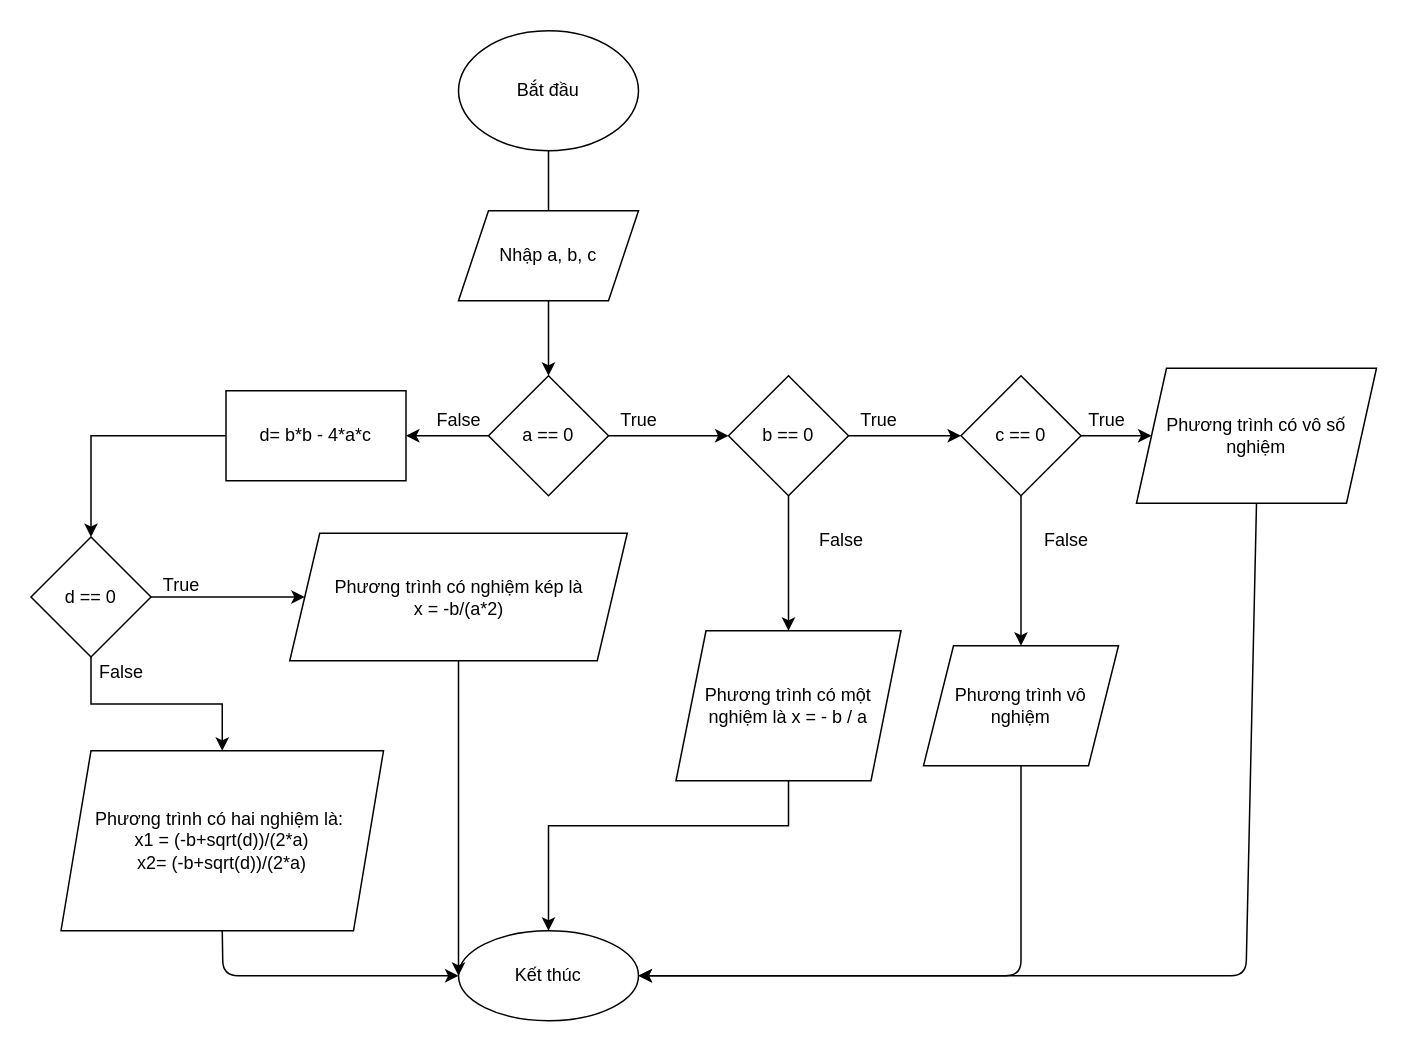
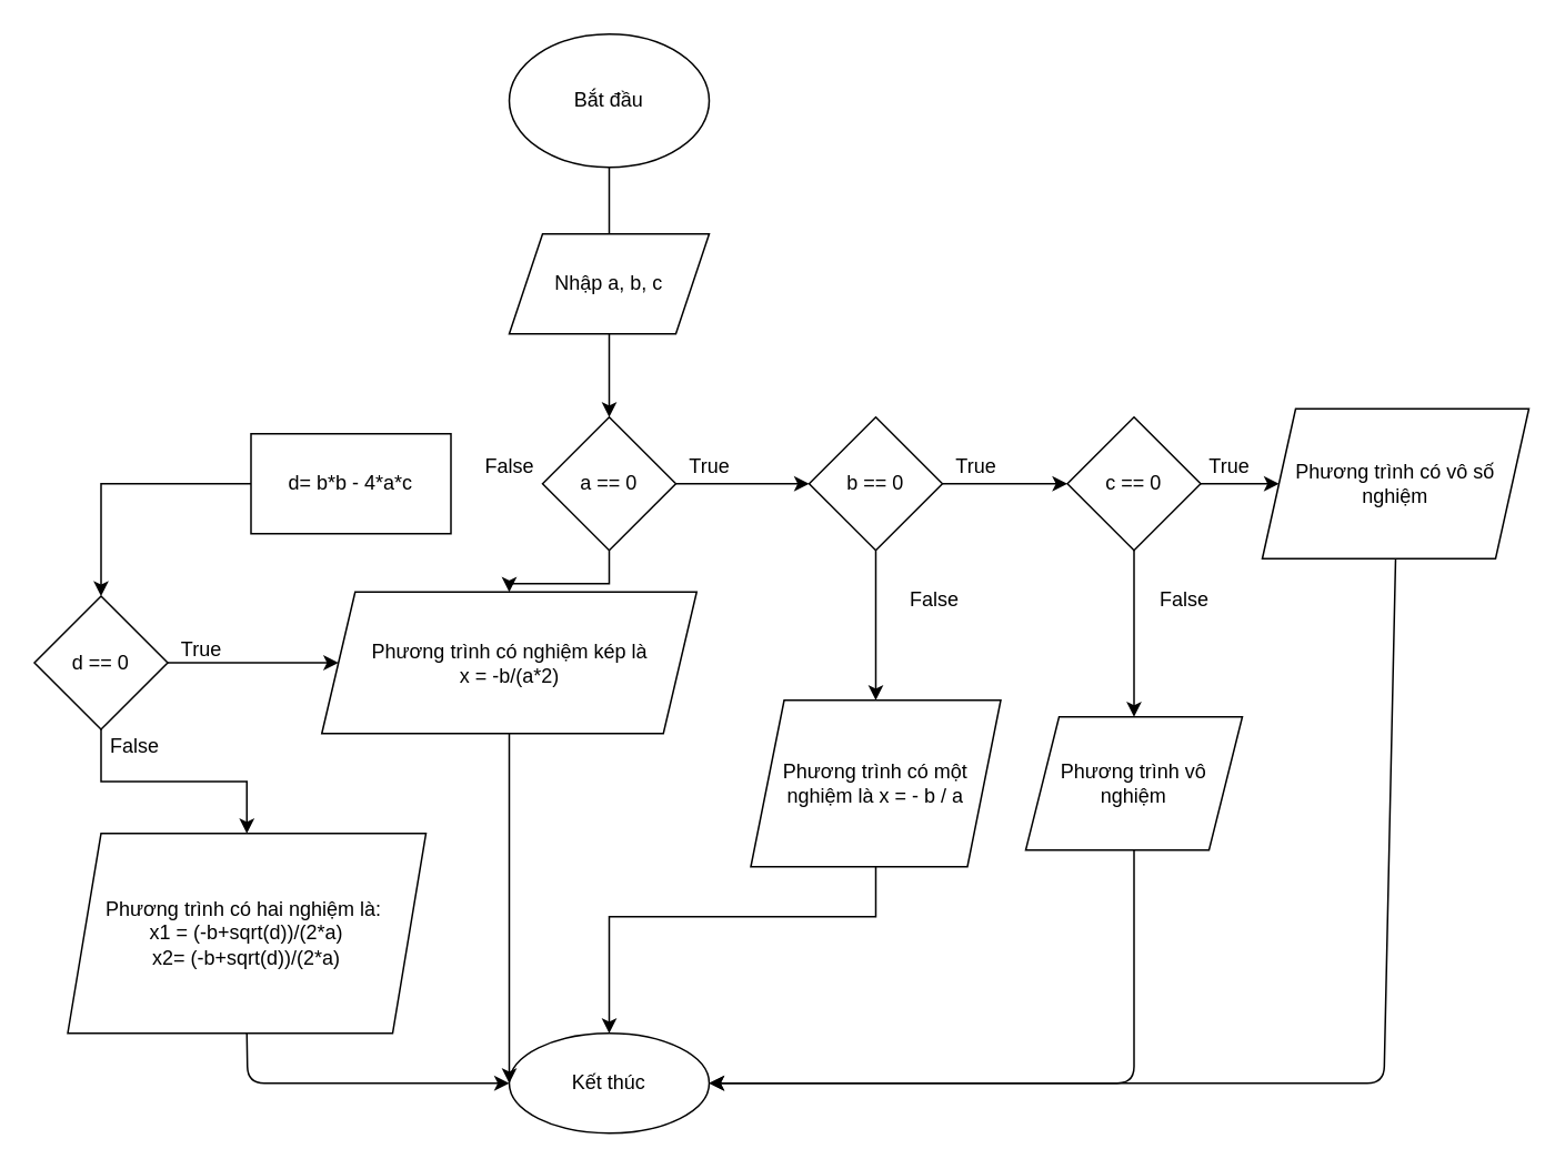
  <mxCell id="0" />
  <mxCell id="1" parent="0" />
  <mxCell id="2" value="" style="edgeStyle=orthogonalEdgeStyle;rounded=0;orthogonalLoop=1;jettySize=auto;html=1;endArrow=none;" edge="1" parent="1" source="3" target="5"><mxGeometry relative="1" as="geometry" /></mxCell>
  <mxCell id="3" value="Bắt đầu" style="ellipse;whiteSpace=wrap;html=1;" vertex="1" parent="1"><mxGeometry x="305" y="20" width="120" height="80" as="geometry" /></mxCell>
  <mxCell id="4" value="" style="edgeStyle=orthogonalEdgeStyle;rounded=0;orthogonalLoop=1;jettySize=auto;html=1;" edge="1" parent="1" source="5" target="9"><mxGeometry relative="1" as="geometry" /></mxCell>
  <mxCell id="5" value="Nhập a, b, c" style="shape=parallelogram;perimeter=parallelogramPerimeter;whiteSpace=wrap;html=1;fixedSize=1;" vertex="1" parent="1"><mxGeometry x="305" y="140" width="120" height="60" as="geometry" /></mxCell>
  <mxCell id="6" value="" style="edgeStyle=orthogonalEdgeStyle;rounded=0;orthogonalLoop=1;jettySize=auto;html=1;" edge="1" parent="1" source="9" target="12"><mxGeometry relative="1" as="geometry" /></mxCell>
  <mxCell id="7" value="" style="edgeStyle=orthogonalEdgeStyle;rounded=0;orthogonalLoop=1;jettySize=auto;html=1;exitX=0.5;exitY=1;exitDx=0;exitDy=0;" edge="1" parent="1" source="12" target="20"><mxGeometry relative="1" as="geometry" /></mxCell>
- <mxCell id="8" value="" style="edgeStyle=orthogonalEdgeStyle;rounded=0;orthogonalLoop=1;jettySize=auto;html=1;" edge="1" parent="1" source="9" target="28"><mxGeometry relative="1" as="geometry" /></mxCell>
+ <mxCell id="8" value="" style="edgeStyle=orthogonalEdgeStyle;rounded=0;orthogonalLoop=1;jettySize=auto;html=1;" edge="1" parent="1" source="9" target="32"><mxGeometry relative="1" as="geometry" /></mxCell>
  <mxCell id="9" value="a == 0" style="rhombus;whiteSpace=wrap;html=1;" vertex="1" parent="1"><mxGeometry x="325" y="250" width="80" height="80" as="geometry" /></mxCell>
  <mxCell id="10" value="" style="edgeStyle=orthogonalEdgeStyle;rounded=0;orthogonalLoop=1;jettySize=auto;html=1;entryX=0;entryY=0.5;entryDx=0;entryDy=0;" edge="1" parent="1" source="12" target="24"><mxGeometry relative="1" as="geometry"><mxPoint x="640" y="290" as="targetPoint" /></mxGeometry></mxCell>
  <mxCell id="11" value="" style="edgeStyle=orthogonalEdgeStyle;rounded=0;orthogonalLoop=1;jettySize=auto;html=1;exitX=0.5;exitY=1;exitDx=0;exitDy=0;" edge="1" parent="1" source="24" target="15"><mxGeometry relative="1" as="geometry"><mxPoint x="490" y="410" as="sourcePoint" /></mxGeometry></mxCell>
  <mxCell id="12" value="b == 0" style="rhombus;whiteSpace=wrap;html=1;" vertex="1" parent="1"><mxGeometry x="485" y="250" width="80" height="80" as="geometry" /></mxCell>
  <mxCell id="13" value="Phương trình có vô số nghiệm" style="shape=parallelogram;perimeter=parallelogramPerimeter;whiteSpace=wrap;html=1;fixedSize=1;" vertex="1" parent="1"><mxGeometry x="757" y="245" width="160" height="90" as="geometry" /></mxCell>
  <mxCell id="14" value="True" style="text;html=1;align=center;verticalAlign=middle;resizable=0;points=[];autosize=1;strokeColor=none;fillColor=none;" vertex="1" parent="1"><mxGeometry x="565" y="270" width="40" height="20" as="geometry" /></mxCell>
  <mxCell id="15" value="Phương trình vô nghiệm" style="shape=parallelogram;perimeter=parallelogramPerimeter;whiteSpace=wrap;html=1;fixedSize=1;" vertex="1" parent="1"><mxGeometry x="615" y="430" width="130" height="80" as="geometry" /></mxCell>
  <mxCell id="16" value="False" style="text;html=1;align=center;verticalAlign=middle;resizable=0;points=[];autosize=1;strokeColor=none;fillColor=none;" vertex="1" parent="1"><mxGeometry x="540" y="350" width="40" height="20" as="geometry" /></mxCell>
  <mxCell id="17" value="True" style="text;html=1;align=center;verticalAlign=middle;resizable=0;points=[];autosize=1;strokeColor=none;fillColor=none;" vertex="1" parent="1"><mxGeometry x="405" y="270" width="40" height="20" as="geometry" /></mxCell>
  <mxCell id="18" value="False" style="text;html=1;align=center;verticalAlign=middle;resizable=0;points=[];autosize=1;strokeColor=none;fillColor=none;" vertex="1" parent="1"><mxGeometry x="690" y="350" width="40" height="20" as="geometry" /></mxCell>
  <mxCell id="19" value="" style="edgeStyle=orthogonalEdgeStyle;rounded=0;orthogonalLoop=1;jettySize=auto;html=1;" edge="1" parent="1" source="20" target="21"><mxGeometry relative="1" as="geometry"><Array as="points"><mxPoint x="525" y="550" /><mxPoint x="365" y="550" /></Array></mxGeometry></mxCell>
  <mxCell id="20" value="&lt;span&gt;Phương trình có một nghiệm là x = - b / a&lt;/span&gt;" style="shape=parallelogram;perimeter=parallelogramPerimeter;whiteSpace=wrap;html=1;fixedSize=1;" vertex="1" parent="1"><mxGeometry x="450" y="420" width="150" height="100" as="geometry" /></mxCell>
  <mxCell id="21" value="Kết thúc" style="ellipse;whiteSpace=wrap;html=1;" vertex="1" parent="1"><mxGeometry x="305" y="620" width="120" height="60" as="geometry" /></mxCell>
  <mxCell id="22" value="" style="endArrow=classic;html=1;exitX=0.5;exitY=1;exitDx=0;exitDy=0;entryX=1;entryY=0.5;entryDx=0;entryDy=0;" edge="1" parent="1" source="15" target="21"><mxGeometry width="50" height="50" relative="1" as="geometry"><mxPoint x="530" y="650" as="sourcePoint" /><mxPoint x="470" y="560" as="targetPoint" /><Array as="points"><mxPoint x="680" y="650" /></Array></mxGeometry></mxCell>
  <mxCell id="23" value="" style="endArrow=classic;html=1;exitX=0.5;exitY=1;exitDx=0;exitDy=0;entryX=1;entryY=0.5;entryDx=0;entryDy=0;" edge="1" parent="1" source="13" target="21"><mxGeometry width="50" height="50" relative="1" as="geometry"><mxPoint x="720" y="680" as="sourcePoint" /><mxPoint x="420" y="680" as="targetPoint" /><Array as="points"><mxPoint x="830" y="650" /></Array></mxGeometry></mxCell>
  <mxCell id="24" value="c == 0" style="rhombus;whiteSpace=wrap;html=1;" vertex="1" parent="1"><mxGeometry x="640" y="250" width="80" height="80" as="geometry" /></mxCell>
  <mxCell id="25" value="" style="endArrow=classic;html=1;exitX=1;exitY=0.5;exitDx=0;exitDy=0;entryX=0;entryY=0.5;entryDx=0;entryDy=0;" edge="1" parent="1" source="24" target="13"><mxGeometry width="50" height="50" relative="1" as="geometry"><mxPoint x="480" y="420" as="sourcePoint" /><mxPoint x="530" y="370" as="targetPoint" /></mxGeometry></mxCell>
  <mxCell id="26" value="True" style="text;html=1;align=center;verticalAlign=middle;resizable=0;points=[];autosize=1;strokeColor=none;fillColor=none;" vertex="1" parent="1"><mxGeometry x="717" y="270" width="40" height="20" as="geometry" /></mxCell>
  <mxCell id="27" value="" style="edgeStyle=orthogonalEdgeStyle;rounded=0;orthogonalLoop=1;jettySize=auto;html=1;" edge="1" parent="1" source="28" target="31"><mxGeometry relative="1" as="geometry" /></mxCell>
  <mxCell id="28" value="d= b*b - 4*a*c" style="whiteSpace=wrap;html=1;" vertex="1" parent="1"><mxGeometry x="150" y="260" width="120" height="60" as="geometry" /></mxCell>
  <mxCell id="29" value="" style="edgeStyle=orthogonalEdgeStyle;rounded=0;orthogonalLoop=1;jettySize=auto;html=1;" edge="1" parent="1" source="31" target="32"><mxGeometry relative="1" as="geometry" /></mxCell>
  <mxCell id="30" value="" style="edgeStyle=orthogonalEdgeStyle;rounded=0;orthogonalLoop=1;jettySize=auto;html=1;" edge="1" parent="1" source="31" target="35"><mxGeometry relative="1" as="geometry" /></mxCell>
  <mxCell id="31" value="d == 0" style="rhombus;whiteSpace=wrap;html=1;" vertex="1" parent="1"><mxGeometry x="20" y="357.5" width="80" height="80" as="geometry" /></mxCell>
  <mxCell id="32" value="Phương trình có nghiệm kép là &lt;br&gt;x = -b/(a*2)" style="shape=parallelogram;perimeter=parallelogramPerimeter;whiteSpace=wrap;html=1;fixedSize=1;" vertex="1" parent="1"><mxGeometry x="192.5" y="355" width="225" height="85" as="geometry" /></mxCell>
  <mxCell id="33" value="True" style="text;html=1;align=center;verticalAlign=middle;resizable=0;points=[];autosize=1;strokeColor=none;fillColor=none;" vertex="1" parent="1"><mxGeometry x="100" y="380" width="40" height="20" as="geometry" /></mxCell>
  <mxCell id="34" value="False" style="text;html=1;align=center;verticalAlign=middle;resizable=0;points=[];autosize=1;strokeColor=none;fillColor=none;" vertex="1" parent="1"><mxGeometry x="285" y="270" width="40" height="20" as="geometry" /></mxCell>
  <mxCell id="35" value="Phương trình có hai nghiệm là:&amp;nbsp;&lt;br&gt;x1 = (-b+sqrt(d))/(2*a)&lt;br&gt;x2= (-b+sqrt(d))/(2*a)" style="shape=parallelogram;perimeter=parallelogramPerimeter;whiteSpace=wrap;html=1;fixedSize=1;" vertex="1" parent="1"><mxGeometry x="40" y="500" width="215" height="120" as="geometry" /></mxCell>
  <mxCell id="36" value="False" style="text;html=1;align=center;verticalAlign=middle;resizable=0;points=[];autosize=1;strokeColor=none;fillColor=none;" vertex="1" parent="1"><mxGeometry x="60" y="437.5" width="40" height="20" as="geometry" /></mxCell>
  <mxCell id="37" value="" style="endArrow=classic;html=1;exitX=0.5;exitY=1;exitDx=0;exitDy=0;entryX=0;entryY=0.5;entryDx=0;entryDy=0;" edge="1" parent="1" source="35" target="21"><mxGeometry width="50" height="50" relative="1" as="geometry"><mxPoint x="480" y="390" as="sourcePoint" /><mxPoint x="530" y="340" as="targetPoint" /><Array as="points"><mxPoint x="148" y="650" /></Array></mxGeometry></mxCell>
  <mxCell id="38" value="" style="endArrow=classic;html=1;exitX=0.5;exitY=1;exitDx=0;exitDy=0;entryX=0;entryY=0.5;entryDx=0;entryDy=0;" edge="1" parent="1" source="32" target="21"><mxGeometry width="50" height="50" relative="1" as="geometry"><mxPoint x="480" y="490" as="sourcePoint" /><mxPoint x="530" y="440" as="targetPoint" /></mxGeometry></mxCell>
